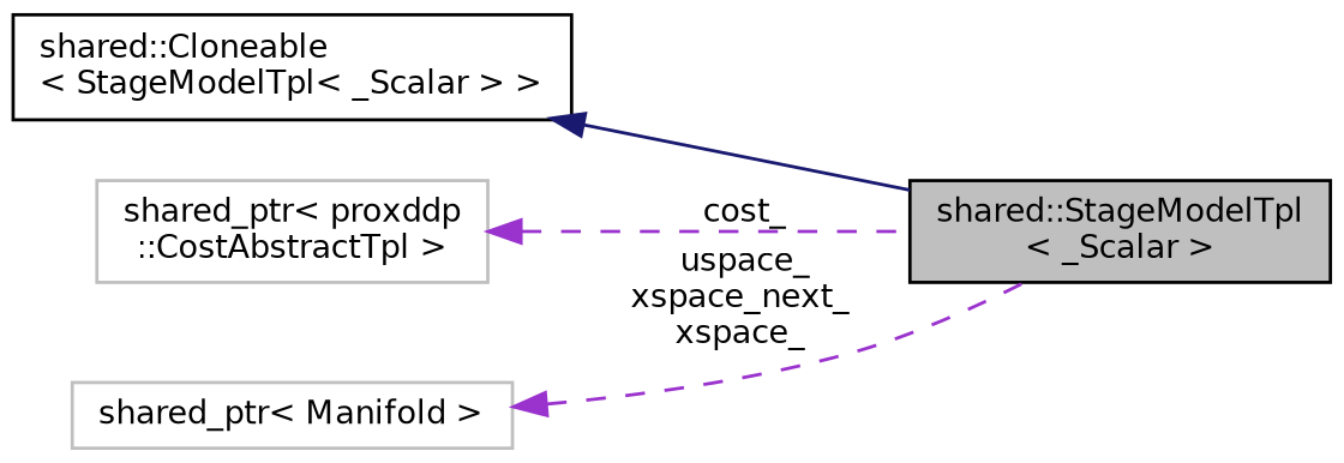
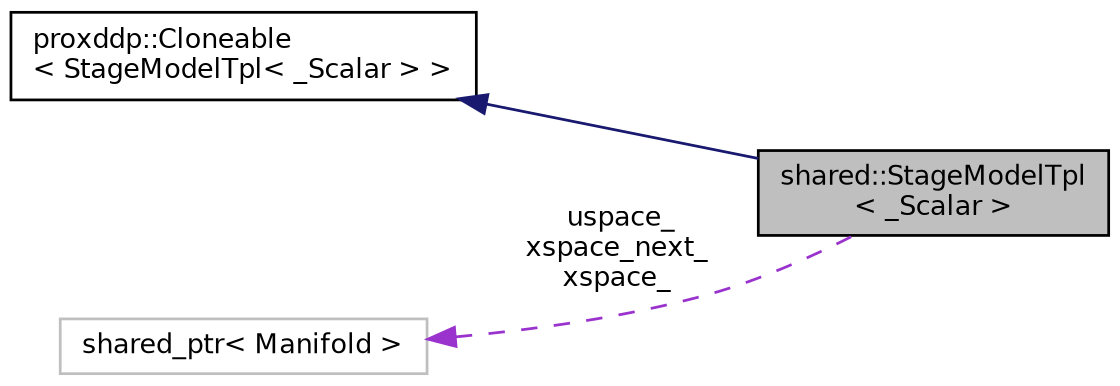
  digraph {
    rankdir=LR
    node [color=black fontname=Helvetica fontsize=10 shape=record]
    edge [color=darkorchid3 dir=back fontname=Helvetica fontsize=10 labelfontname=Helvetica labelfontsize=10 style=dashed]
    n1 [fillcolor=grey75 fontcolor=black height=0.2 label="shared::StageModelTpl\l\< _Scalar \>" style=filled width=0.4]
-   n2 [height=0.2 label="shared::Cloneable\l\< StageModelTpl\< _Scalar \> \>" width=0.4]
-   n3 [color=grey75 height=0.2 label="shared_ptr\< proxddp\l::CostAbstractTpl \>" width=0.4]
+   n2 [height=0.2 label="proxddp::Cloneable\l\< StageModelTpl\< _Scalar \> \>" width=0.4]
    n4 [color=grey75 height=0.2 label="shared_ptr\< Manifold \>" width=0.4]
    n2 -> n1 [color=midnightblue style=solid]
-   n3 -> n1 [label=" cost_"]
    n4 -> n1 [label=" uspace_\nxspace_next_\nxspace_"]
  }
